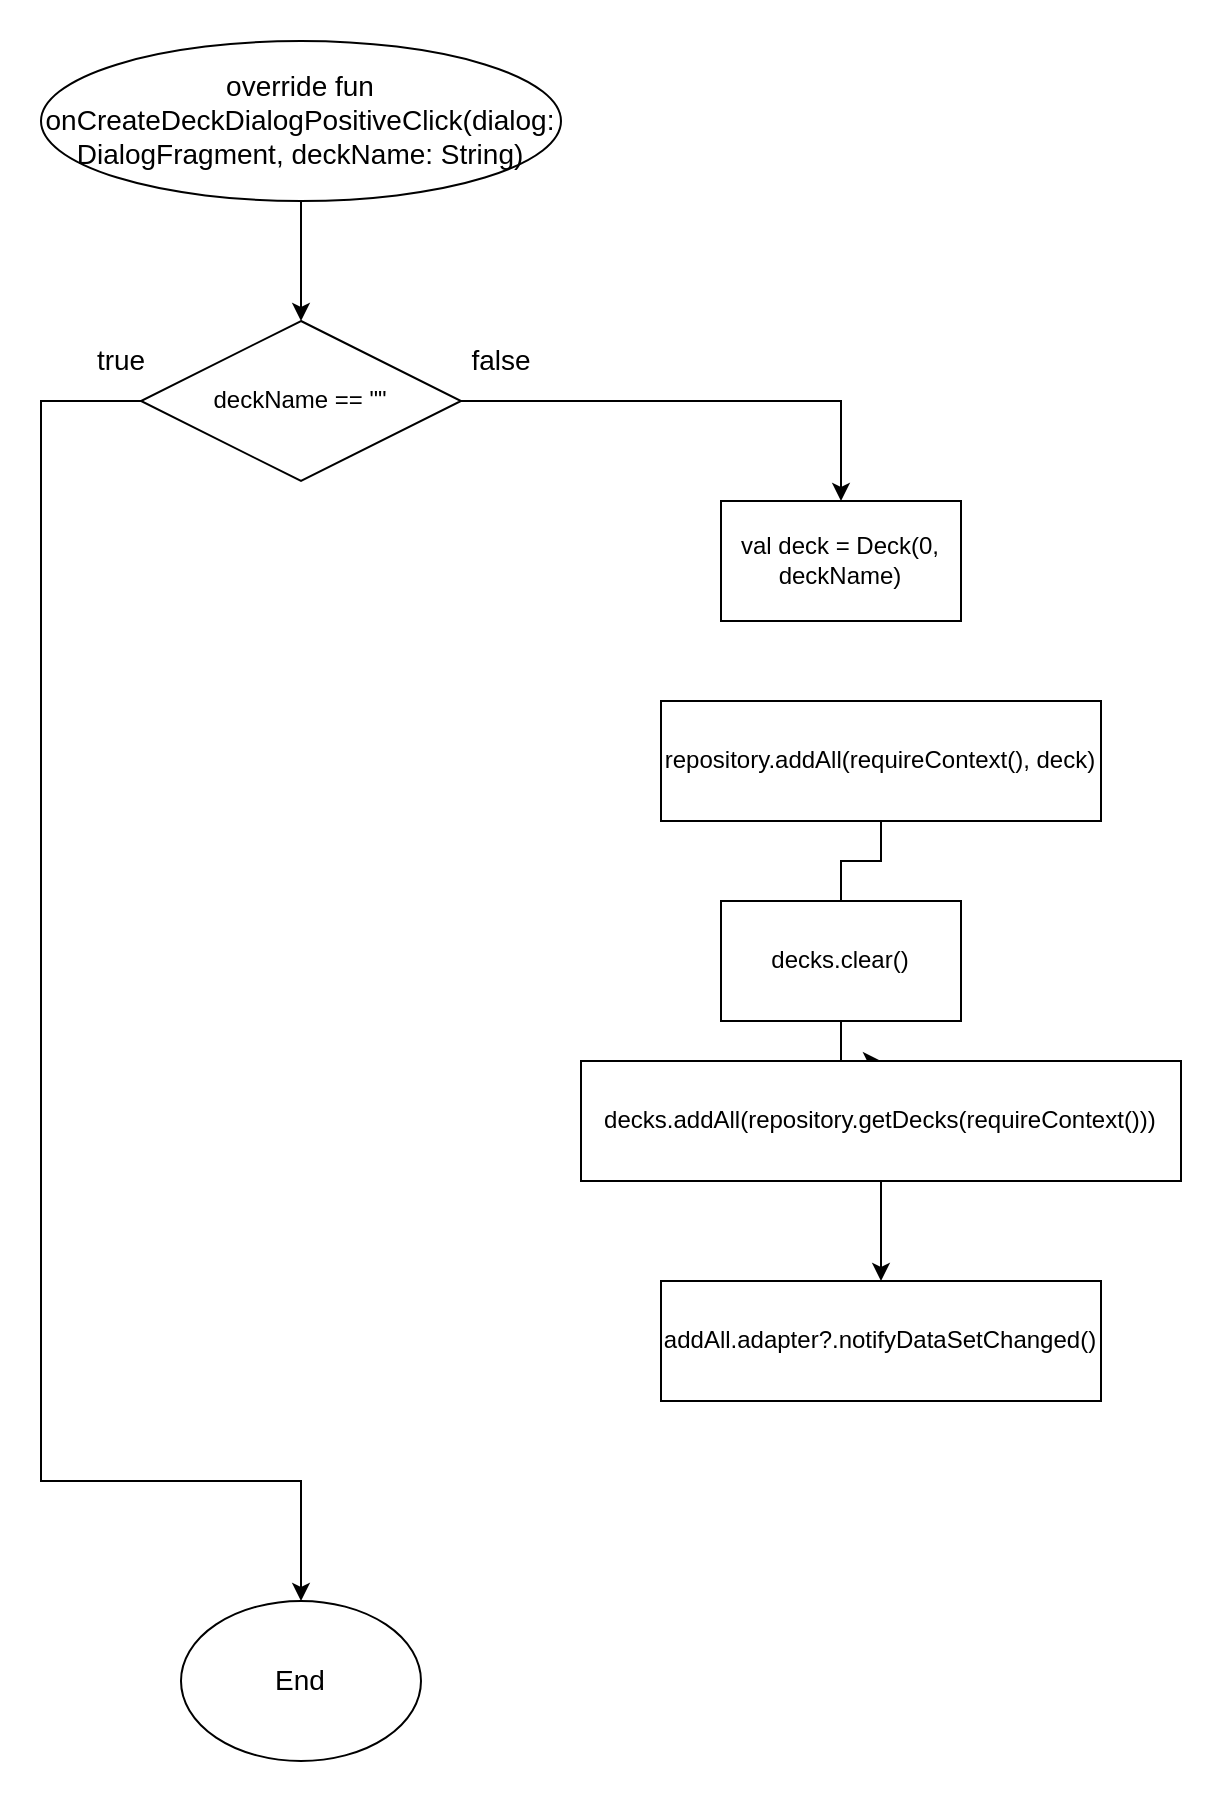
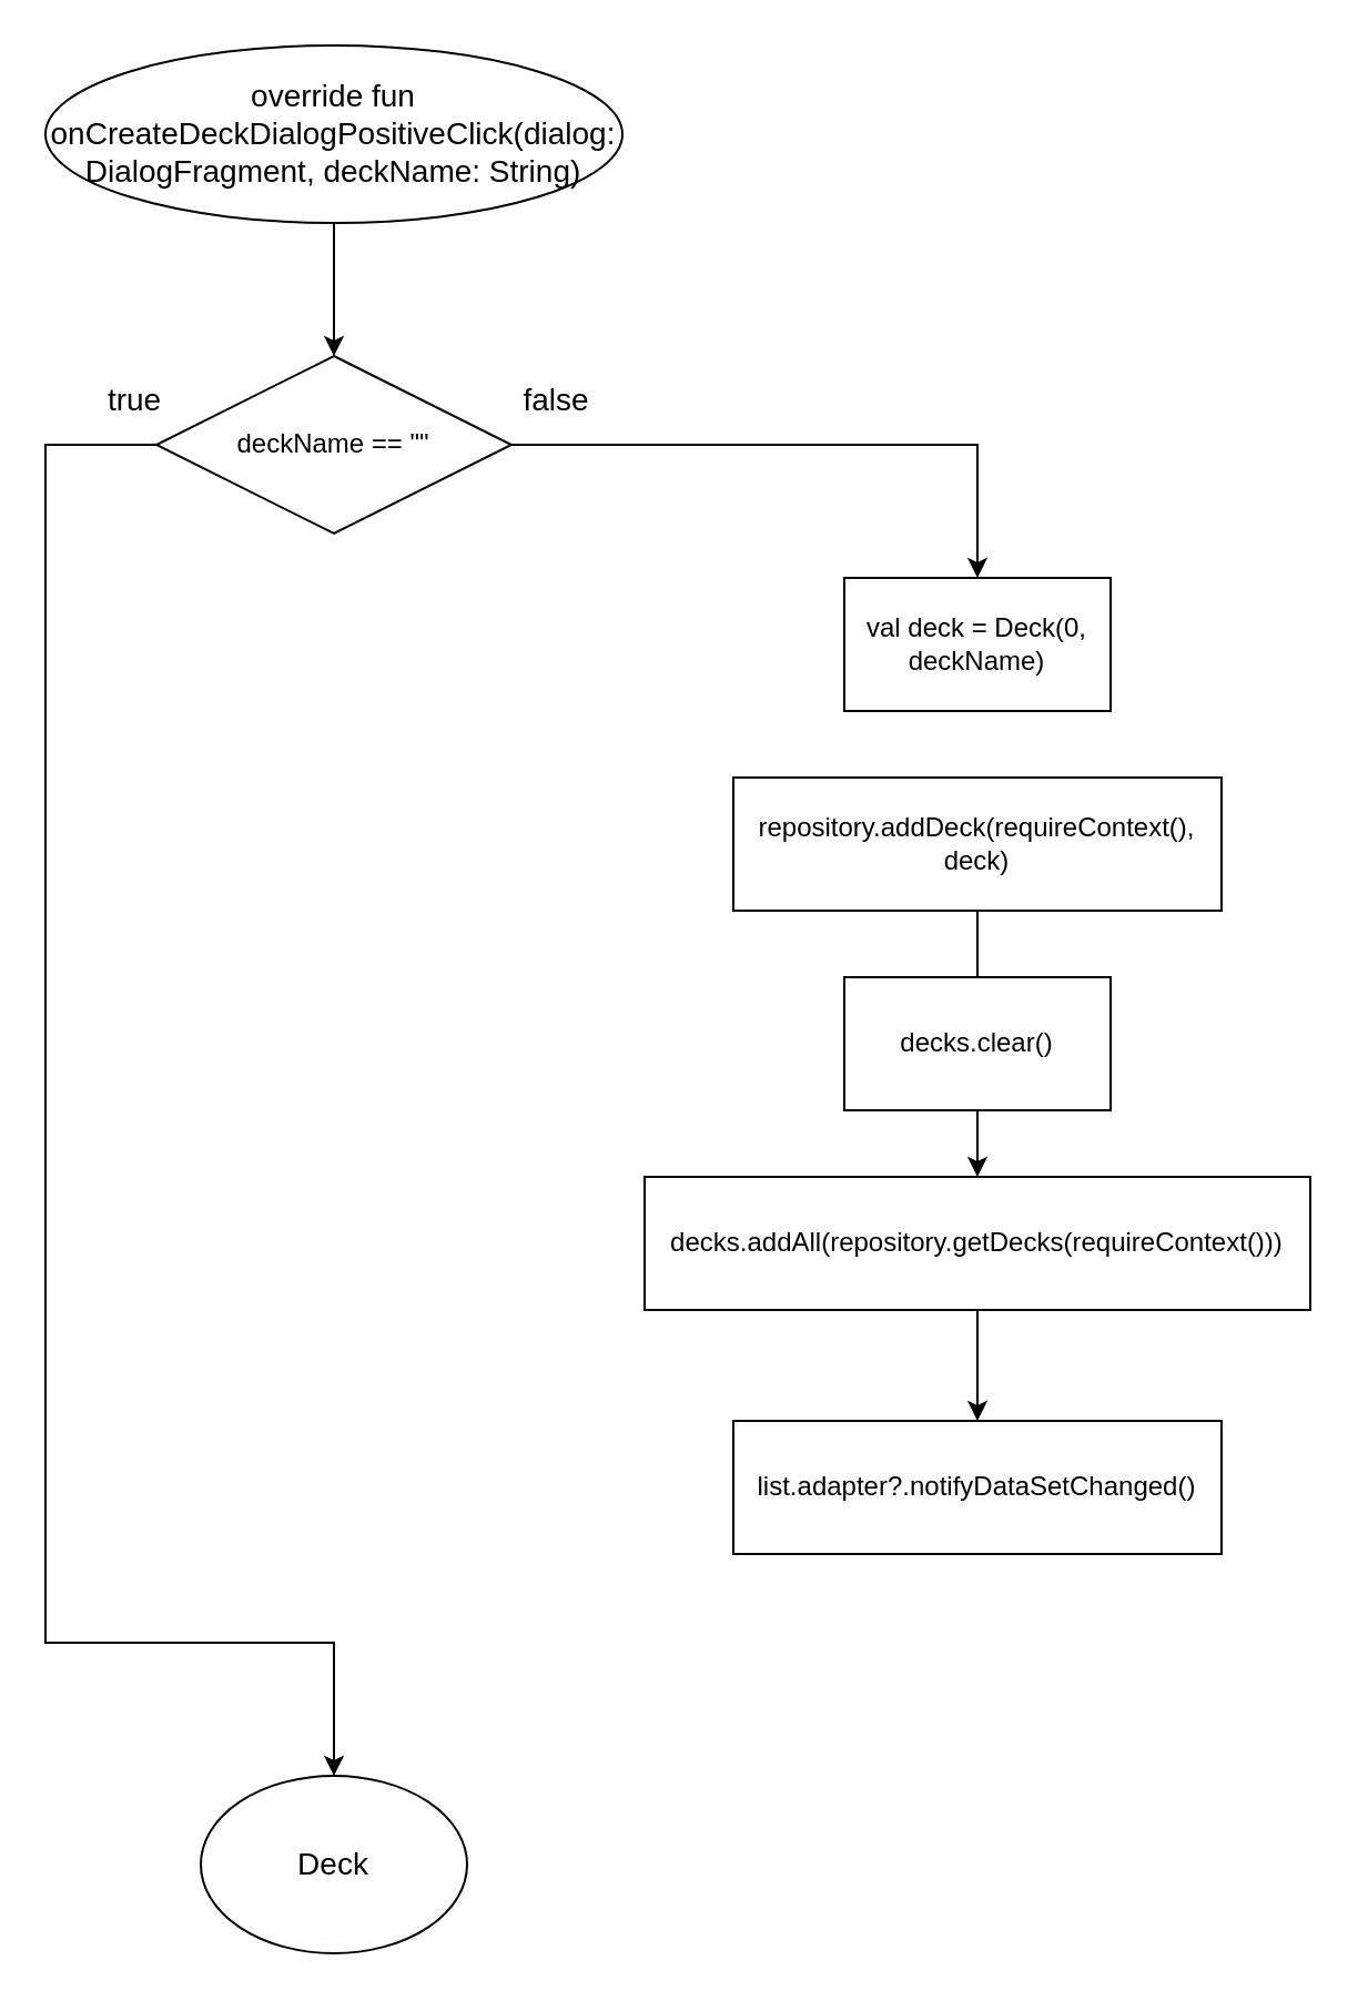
  <mxCell id="0" />
  <mxCell id="1" parent="0" />
  <mxCell id="2" style="edgeStyle=orthogonalEdgeStyle;rounded=0;orthogonalLoop=1;jettySize=auto;html=1;entryX=0.5;entryY=0;entryDx=0;entryDy=0;fontSize=14;" edge="1" parent="1" source="4" target="8"><mxGeometry relative="1" as="geometry" /></mxCell>
  <mxCell id="3" style="edgeStyle=orthogonalEdgeStyle;rounded=0;orthogonalLoop=1;jettySize=auto;html=1;fontSize=14;entryX=0.5;entryY=0;entryDx=0;entryDy=0;" edge="1" parent="1" source="4" target="7"><mxGeometry relative="1" as="geometry"><mxPoint x="150" y="870" as="targetPoint" /><Array as="points"><mxPoint x="20" y="200" /><mxPoint x="20" y="740" /><mxPoint x="150" y="740" /></Array></mxGeometry></mxCell>
  <mxCell id="4" value="&lt;span style=&quot;font-size: 12px&quot;&gt;deckName == &quot;&quot;&lt;/span&gt;" style="rhombus;whiteSpace=wrap;html=1;" vertex="1" parent="1"><mxGeometry x="70" y="160" width="160" height="80" as="geometry" /></mxCell>
  <mxCell id="5" style="edgeStyle=orthogonalEdgeStyle;rounded=0;orthogonalLoop=1;jettySize=auto;html=1;exitX=0.5;exitY=1;exitDx=0;exitDy=0;entryX=0.5;entryY=0;entryDx=0;entryDy=0;fontSize=14;" edge="1" parent="1" source="6" target="4"><mxGeometry relative="1" as="geometry" /></mxCell>
  <mxCell id="6" value="&lt;font style=&quot;font-size: 14px&quot;&gt;override fun onCreateDeckDialogPositiveClick(dialog: DialogFragment, deckName: String)&lt;/font&gt;" style="ellipse;whiteSpace=wrap;html=1;" vertex="1" parent="1"><mxGeometry x="20" y="20" width="260" height="80" as="geometry" /></mxCell>
- <mxCell id="7" value="End" style="ellipse;whiteSpace=wrap;html=1;fontSize=14;" vertex="1" parent="1"><mxGeometry x="90" y="800" width="120" height="80" as="geometry" /></mxCell>
- <mxCell id="8" value="&lt;span style=&quot;font-size: 12px&quot;&gt;val deck = Deck(0, deckName)&lt;/span&gt;" style="rounded=0;whiteSpace=wrap;html=1;" vertex="1" parent="1"><mxGeometry x="360" y="250" width="120" height="60" as="geometry" /></mxCell>
+ <mxCell id="7" value="Deck" style="ellipse;whiteSpace=wrap;html=1;fontSize=14;" vertex="1" parent="1"><mxGeometry x="90" y="800" width="120" height="80" as="geometry" /></mxCell>
+ <mxCell id="8" value="&lt;span style=&quot;font-size: 12px&quot;&gt;val deck = Deck(0, deckName)&lt;/span&gt;" style="rounded=0;whiteSpace=wrap;html=1;" vertex="1" parent="1"><mxGeometry x="380" y="260" width="120" height="60" as="geometry" /></mxCell>
  <mxCell id="9" style="edgeStyle=orthogonalEdgeStyle;rounded=0;orthogonalLoop=1;jettySize=auto;html=1;fontSize=14;endArrow=none;" edge="1" parent="1" source="10" target="12"><mxGeometry relative="1" as="geometry" /></mxCell>
- <mxCell id="10" value="&lt;span style=&quot;font-size: 12px&quot;&gt;repository.addAll(requireContext(), deck)&lt;/span&gt;" style="rounded=0;whiteSpace=wrap;html=1;" vertex="1" parent="1"><mxGeometry x="330" y="350" width="220" height="60" as="geometry" /></mxCell>
+ <mxCell id="10" value="&lt;span style=&quot;font-size: 12px&quot;&gt;repository.addDeck(requireContext(), deck)&lt;/span&gt;" style="rounded=0;whiteSpace=wrap;html=1;" vertex="1" parent="1"><mxGeometry x="330" y="350" width="220" height="60" as="geometry" /></mxCell>
  <mxCell id="11" style="edgeStyle=orthogonalEdgeStyle;rounded=0;orthogonalLoop=1;jettySize=auto;html=1;fontSize=14;" edge="1" parent="1" source="12" target="15"><mxGeometry relative="1" as="geometry" /></mxCell>
- <mxCell id="12" value="&lt;span style=&quot;font-size: 12px&quot;&gt;decks.clear()&lt;/span&gt;" style="rounded=0;whiteSpace=wrap;html=1;" vertex="1" parent="1"><mxGeometry x="360" y="450" width="120" height="60" as="geometry" /></mxCell>
- <mxCell id="13" value="&lt;span style=&quot;font-size: 12px&quot;&gt;addAll.adapter?.notifyDataSetChanged()&lt;/span&gt;" style="rounded=0;whiteSpace=wrap;html=1;" vertex="1" parent="1"><mxGeometry x="330" y="640" width="220" height="60" as="geometry" /></mxCell>
+ <mxCell id="12" value="&lt;span style=&quot;font-size: 12px&quot;&gt;decks.clear()&lt;/span&gt;" style="rounded=0;whiteSpace=wrap;html=1;" vertex="1" parent="1"><mxGeometry x="380" y="440" width="120" height="60" as="geometry" /></mxCell>
+ <mxCell id="13" value="&lt;span style=&quot;font-size: 12px&quot;&gt;list.adapter?.notifyDataSetChanged()&lt;/span&gt;" style="rounded=0;whiteSpace=wrap;html=1;" vertex="1" parent="1"><mxGeometry x="330" y="640" width="220" height="60" as="geometry" /></mxCell>
  <mxCell id="14" style="edgeStyle=orthogonalEdgeStyle;rounded=0;orthogonalLoop=1;jettySize=auto;html=1;entryX=0.5;entryY=0;entryDx=0;entryDy=0;fontSize=14;" edge="1" parent="1" source="15" target="13"><mxGeometry relative="1" as="geometry" /></mxCell>
  <mxCell id="15" value="&lt;span style=&quot;font-size: 12px&quot;&gt;decks.addAll(repository.getDecks(requireContext()))&lt;/span&gt;" style="rounded=0;whiteSpace=wrap;html=1;" vertex="1" parent="1"><mxGeometry x="290" y="530" width="300" height="60" as="geometry" /></mxCell>
  <mxCell id="16" value="true" style="text;html=1;align=center;verticalAlign=middle;resizable=0;points=[];autosize=1;strokeColor=none;fillColor=none;fontSize=14;" vertex="1" parent="1"><mxGeometry x="40" y="170" width="40" height="20" as="geometry" /></mxCell>
  <mxCell id="17" value="false" style="text;html=1;align=center;verticalAlign=middle;resizable=0;points=[];autosize=1;strokeColor=none;fillColor=none;fontSize=14;" vertex="1" parent="1"><mxGeometry x="225" y="170" width="50" height="20" as="geometry" /></mxCell>
